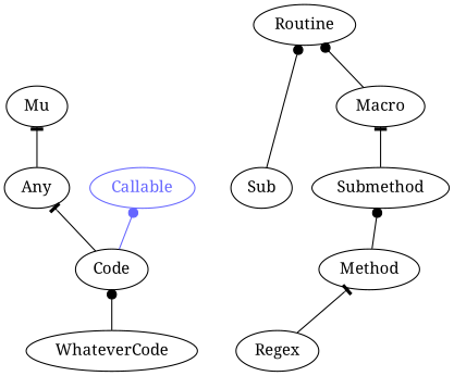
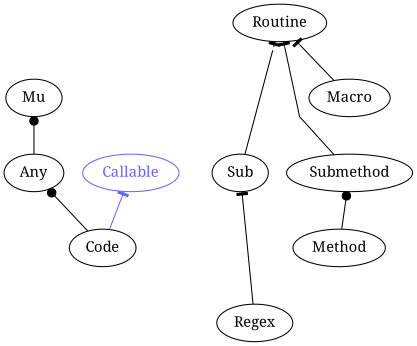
  digraph {
    fontname="Noto Serif"
    rankdir=BT
    splines=polyline
    node [color="#000000" fontcolor="#000000" fontname="Noto Serif"]
    edge [arrowhead=tee color="#000000" fontname="Noto Serif"]
    Code
    Any
    Callable [color="#6666FF" fontcolor="#6666FF"]
    Mu
-   WhateverCode
    Sub
    Routine
    Submethod
    Method
    Macro
    Regex
-   Code -> Any
-   Code -> Callable [arrowhead=dot color="#6666FF"]
-   Any -> Mu
-   WhateverCode -> Code [arrowhead=dot]
-   Sub -> Routine [arrowhead=dot]
-   Submethod -> Macro
+   Code -> Any [arrowhead=dot]
+   Code -> Callable [color="#6666FF"]
+   Any -> Mu [arrowhead=dot]
+   Sub -> Routine
+   Submethod -> Routine
    Method -> Submethod [arrowhead=dot]
-   Macro -> Routine [arrowhead=dot]
-   Regex -> Method
+   Macro -> Routine
+   Regex -> Sub
  }
